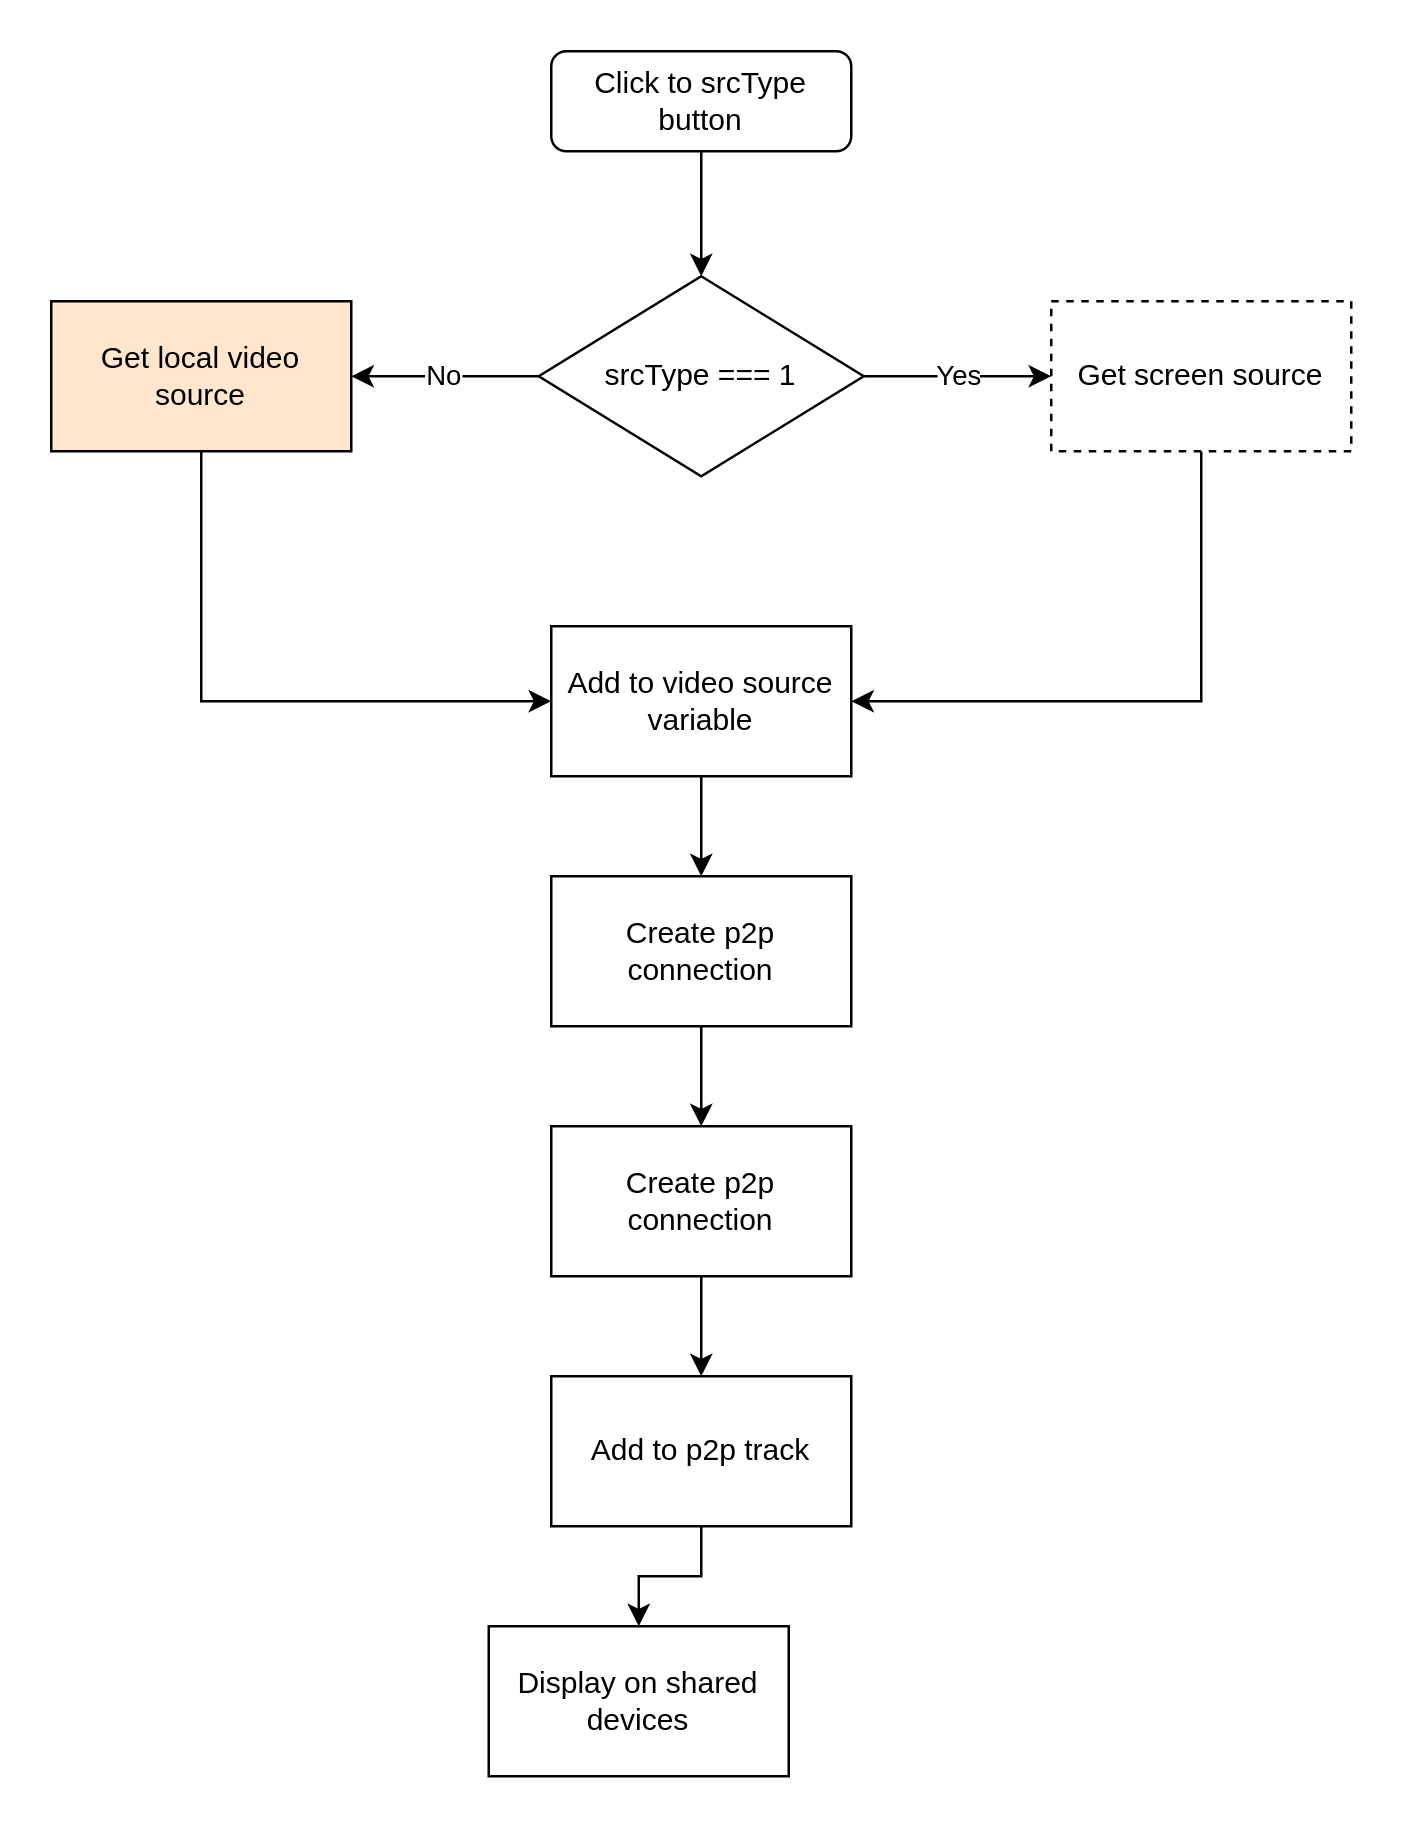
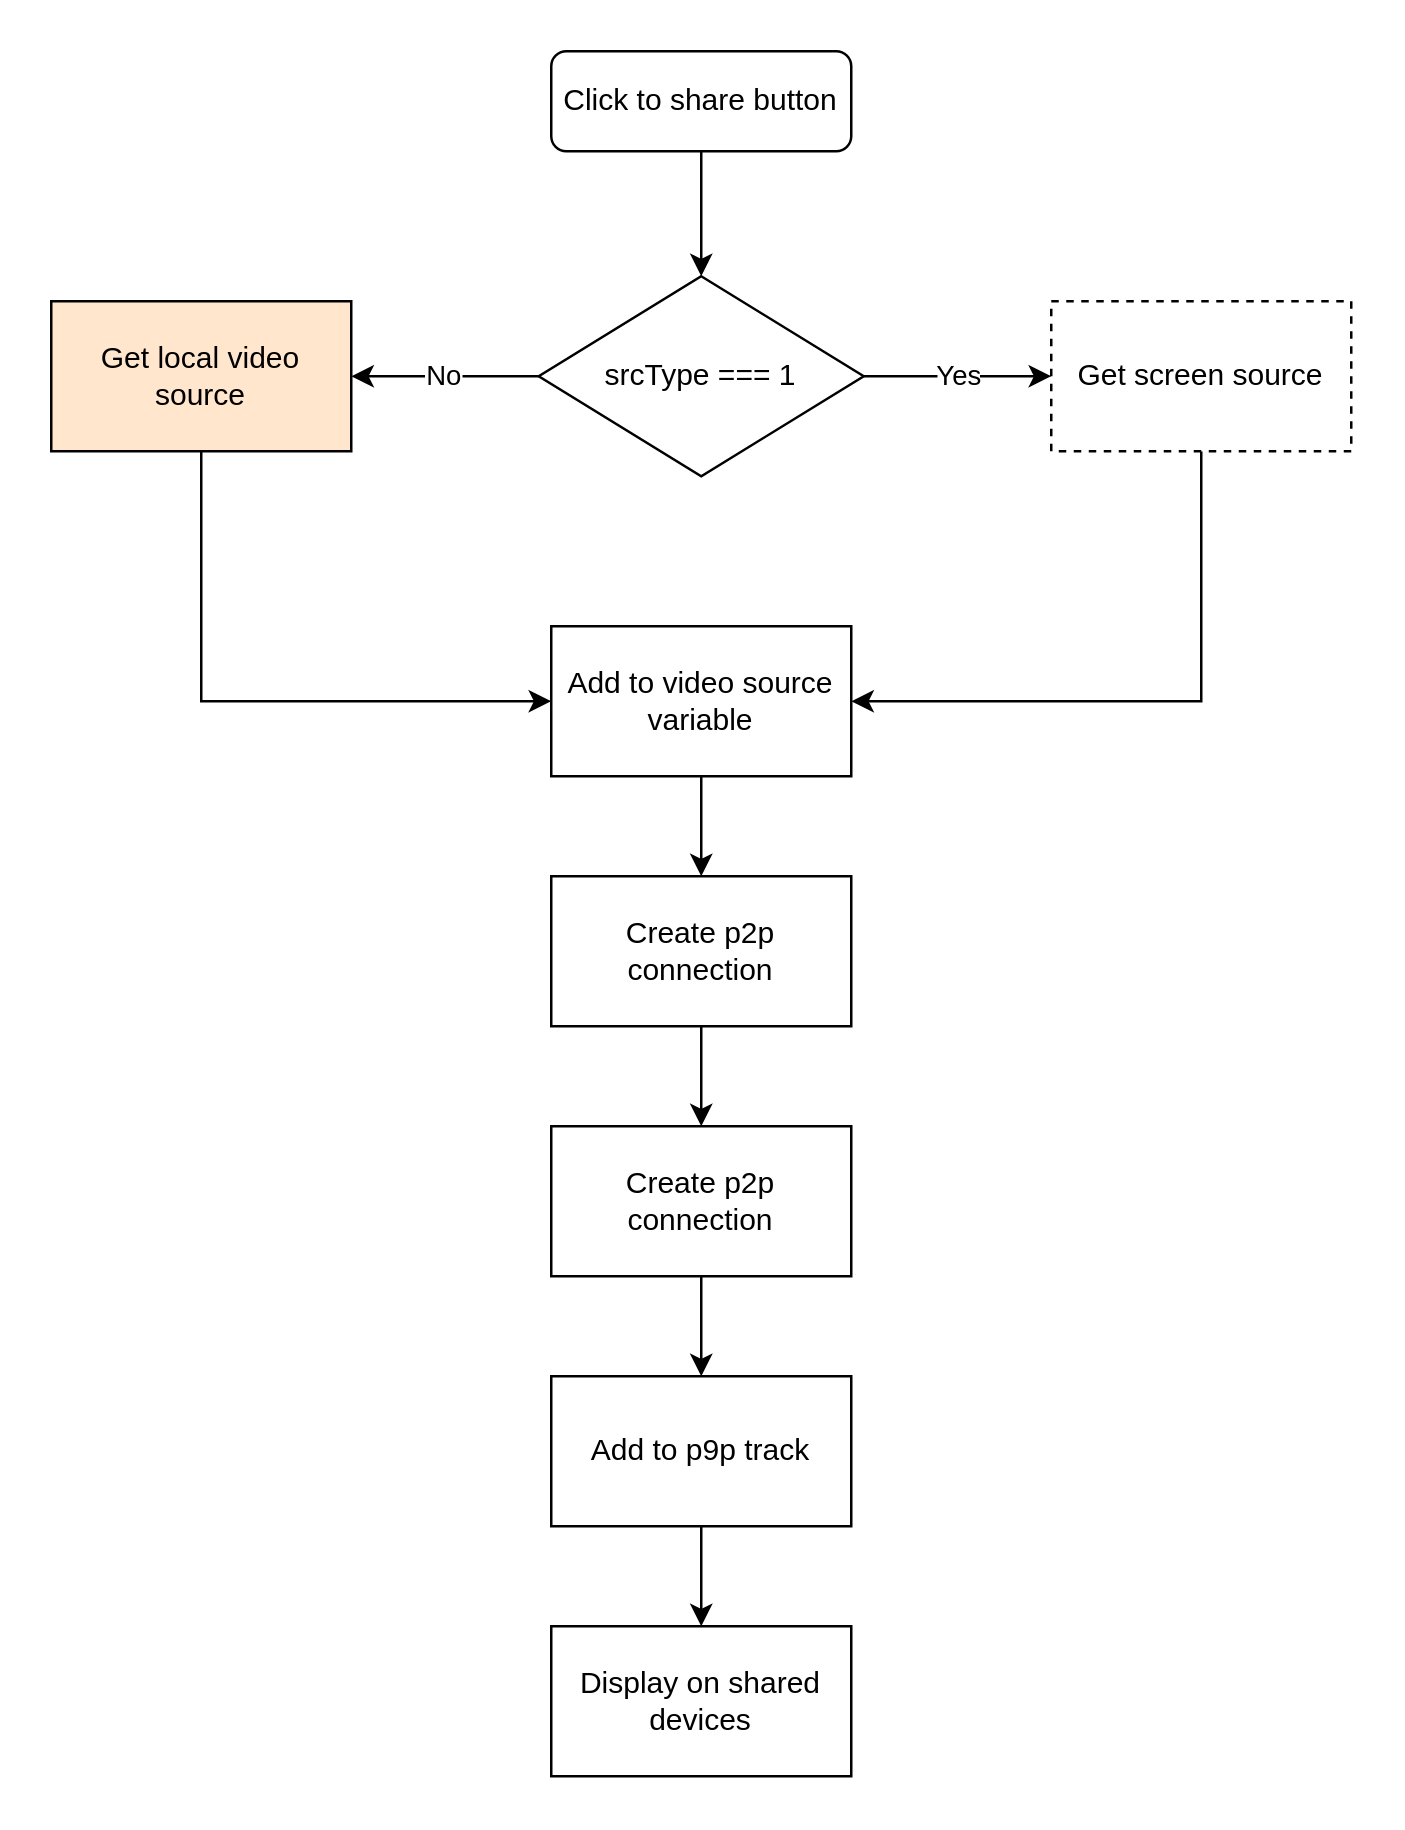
  <mxCell id="0" />
  <mxCell id="1" parent="0" />
  <mxCell id="2" style="edgeStyle=orthogonalEdgeStyle;rounded=0;orthogonalLoop=1;jettySize=auto;html=1;entryX=0.5;entryY=0;entryDx=0;entryDy=0;" edge="1" parent="1" source="3" target="6"><mxGeometry relative="1" as="geometry" /></mxCell>
- <mxCell id="3" value="Click to srcType button" style="rounded=1;whiteSpace=wrap;html=1;fontSize=12;glass=0;strokeWidth=1;shadow=0;" parent="1" vertex="1"><mxGeometry x="220" y="20" width="120" height="40" as="geometry" /></mxCell>
+ <mxCell id="3" value="Click to share button" style="rounded=1;whiteSpace=wrap;html=1;fontSize=12;glass=0;strokeWidth=1;shadow=0;" parent="1" vertex="1"><mxGeometry x="220" y="20" width="120" height="40" as="geometry" /></mxCell>
  <mxCell id="4" value="Yes" style="edgeStyle=orthogonalEdgeStyle;rounded=0;orthogonalLoop=1;jettySize=auto;html=1;entryX=0;entryY=0.5;entryDx=0;entryDy=0;" edge="1" parent="1" source="6" target="8"><mxGeometry relative="1" as="geometry" /></mxCell>
  <mxCell id="5" value="No" style="edgeStyle=orthogonalEdgeStyle;rounded=0;orthogonalLoop=1;jettySize=auto;html=1;" edge="1" parent="1" source="6" target="10"><mxGeometry relative="1" as="geometry" /></mxCell>
  <mxCell id="6" value="srcType === 1" style="rhombus;whiteSpace=wrap;html=1;" vertex="1" parent="1"><mxGeometry x="215" y="110" width="130" height="80" as="geometry" /></mxCell>
  <mxCell id="7" style="edgeStyle=orthogonalEdgeStyle;rounded=0;orthogonalLoop=1;jettySize=auto;html=1;entryX=1;entryY=0.5;entryDx=0;entryDy=0;" edge="1" parent="1" source="8" target="12"><mxGeometry relative="1" as="geometry"><Array as="points"><mxPoint x="480" y="280" /></Array></mxGeometry></mxCell>
  <mxCell id="8" value="Get screen source" style="rounded=0;whiteSpace=wrap;html=1;dashed=1;" vertex="1" parent="1"><mxGeometry x="420" y="120" width="120" height="60" as="geometry" /></mxCell>
  <mxCell id="9" style="edgeStyle=orthogonalEdgeStyle;rounded=0;orthogonalLoop=1;jettySize=auto;html=1;entryX=0;entryY=0.5;entryDx=0;entryDy=0;" edge="1" parent="1" source="10" target="12"><mxGeometry relative="1" as="geometry"><Array as="points"><mxPoint x="80" y="280" /></Array></mxGeometry></mxCell>
  <mxCell id="10" value="Get local video source" style="rounded=0;whiteSpace=wrap;html=1;fillColor=#ffe6cc;" vertex="1" parent="1"><mxGeometry x="20" y="120" width="120" height="60" as="geometry" /></mxCell>
  <mxCell id="11" style="edgeStyle=orthogonalEdgeStyle;rounded=0;orthogonalLoop=1;jettySize=auto;html=1;entryX=0.5;entryY=0;entryDx=0;entryDy=0;" edge="1" parent="1" source="12" target="14"><mxGeometry relative="1" as="geometry" /></mxCell>
  <mxCell id="12" value="Add to video source variable" style="rounded=0;whiteSpace=wrap;html=1;" vertex="1" parent="1"><mxGeometry x="220" y="250" width="120" height="60" as="geometry" /></mxCell>
  <mxCell id="13" style="edgeStyle=orthogonalEdgeStyle;rounded=0;orthogonalLoop=1;jettySize=auto;html=1;entryX=0.5;entryY=0;entryDx=0;entryDy=0;" edge="1" parent="1" source="14" target="16"><mxGeometry relative="1" as="geometry" /></mxCell>
  <mxCell id="14" value="Create p2p connection" style="rounded=0;whiteSpace=wrap;html=1;" vertex="1" parent="1"><mxGeometry x="220" y="350" width="120" height="60" as="geometry" /></mxCell>
  <mxCell id="15" style="edgeStyle=orthogonalEdgeStyle;rounded=0;orthogonalLoop=1;jettySize=auto;html=1;entryX=0.5;entryY=0;entryDx=0;entryDy=0;" edge="1" parent="1" source="16" target="18"><mxGeometry relative="1" as="geometry" /></mxCell>
  <mxCell id="16" value="Create p2p connection" style="rounded=0;whiteSpace=wrap;html=1;" vertex="1" parent="1"><mxGeometry x="220" y="450" width="120" height="60" as="geometry" /></mxCell>
  <mxCell id="17" style="edgeStyle=orthogonalEdgeStyle;rounded=0;orthogonalLoop=1;jettySize=auto;html=1;entryX=0.5;entryY=0;entryDx=0;entryDy=0;" edge="1" parent="1" source="18" target="19"><mxGeometry relative="1" as="geometry" /></mxCell>
- <mxCell id="18" value="Add to p2p track" style="rounded=0;whiteSpace=wrap;html=1;" vertex="1" parent="1"><mxGeometry x="220" y="550" width="120" height="60" as="geometry" /></mxCell>
- <mxCell id="19" value="Display on shared devices" style="rounded=0;whiteSpace=wrap;html=1;" vertex="1" parent="1"><mxGeometry x="195" y="650" width="120" height="60" as="geometry" /></mxCell>
+ <mxCell id="18" value="Add to p9p track" style="rounded=0;whiteSpace=wrap;html=1;" vertex="1" parent="1"><mxGeometry x="220" y="550" width="120" height="60" as="geometry" /></mxCell>
+ <mxCell id="19" value="Display on shared devices" style="rounded=0;whiteSpace=wrap;html=1;" vertex="1" parent="1"><mxGeometry x="220" y="650" width="120" height="60" as="geometry" /></mxCell>
